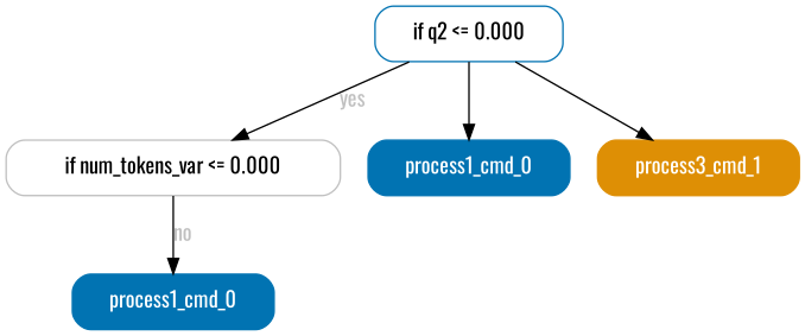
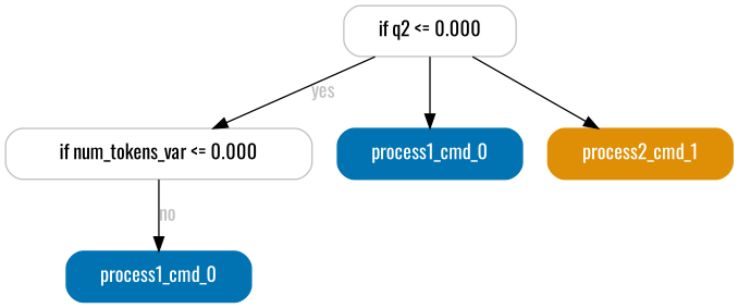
  digraph {
    fontname=Oswald
    node [color=gray fillcolor=white fontname=Oswald shape=box style="filled, rounded" fontcolor=white]
    edge [fontcolor=gray fontname=Oswald]
    n1 [height=0.5 label="if num_tokens_var <= 0.000" width=3.0139 fontcolor=""]
    n2 [color="#0173b2" fillcolor="#0173b2" height=0.5 label=process1_cmd_0 width=1.8194]
-   n3 [color="#0173b2" height=0.5 label="if q2 <= 0.000" width=1.6944 fontcolor=""]
+   n3 [height=0.5 label="if q2 <= 0.000" width=1.6944 fontcolor=""]
    n4 [color="#0173b2" fillcolor="#0173b2" height=0.5 label=process1_cmd_0 width=1.8194]
-   n5 [color="#de8f05" fillcolor="#de8f05" height=0.5 label=process3_cmd_1 width=1.8194]
+   n5 [color="#de8f05" fillcolor="#de8f05" height=0.5 label=process2_cmd_1 width=1.8194]
    n1 -> n2 [label=no]
    n3 -> n1 [label=yes]
    n3 -> n4
    n3 -> n5
  }
